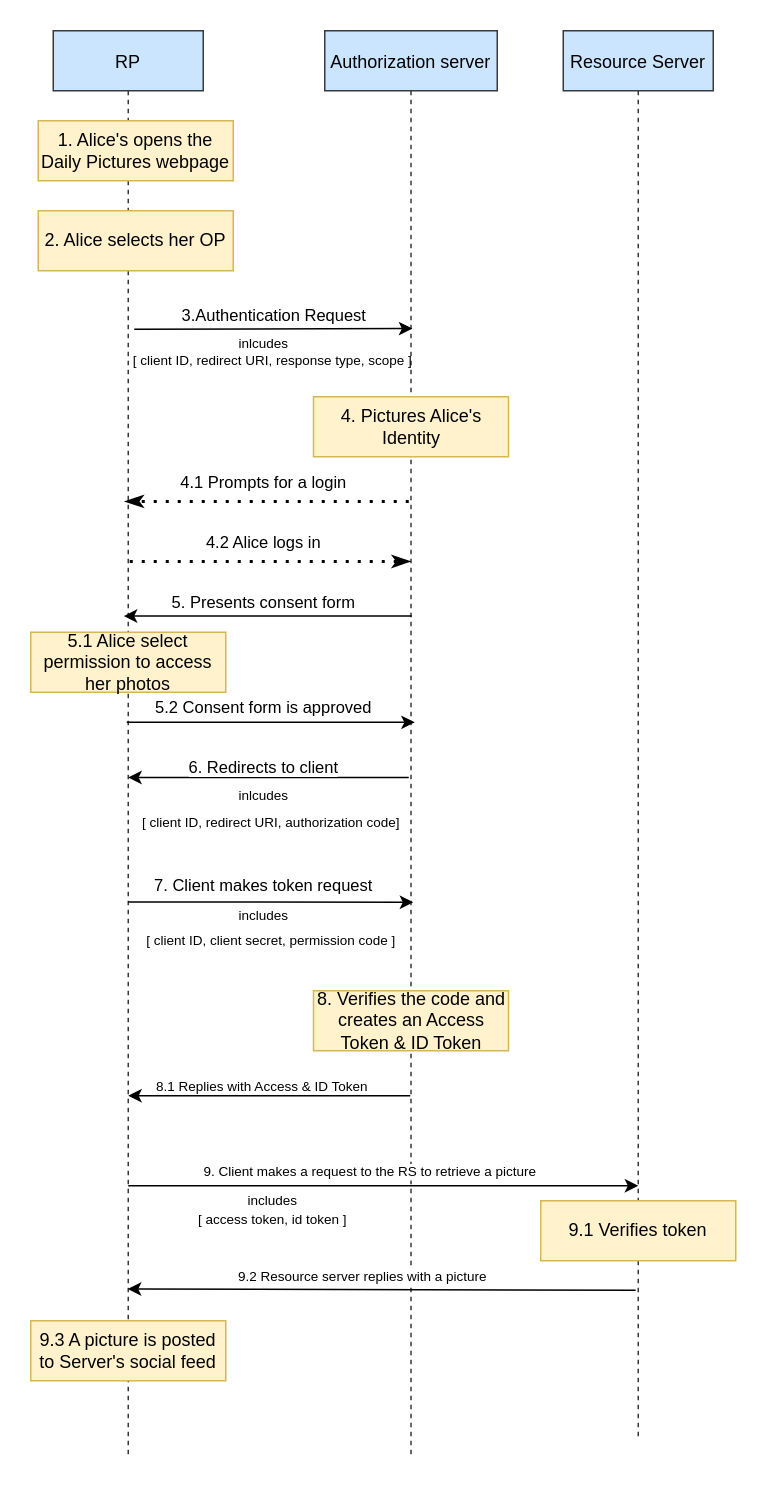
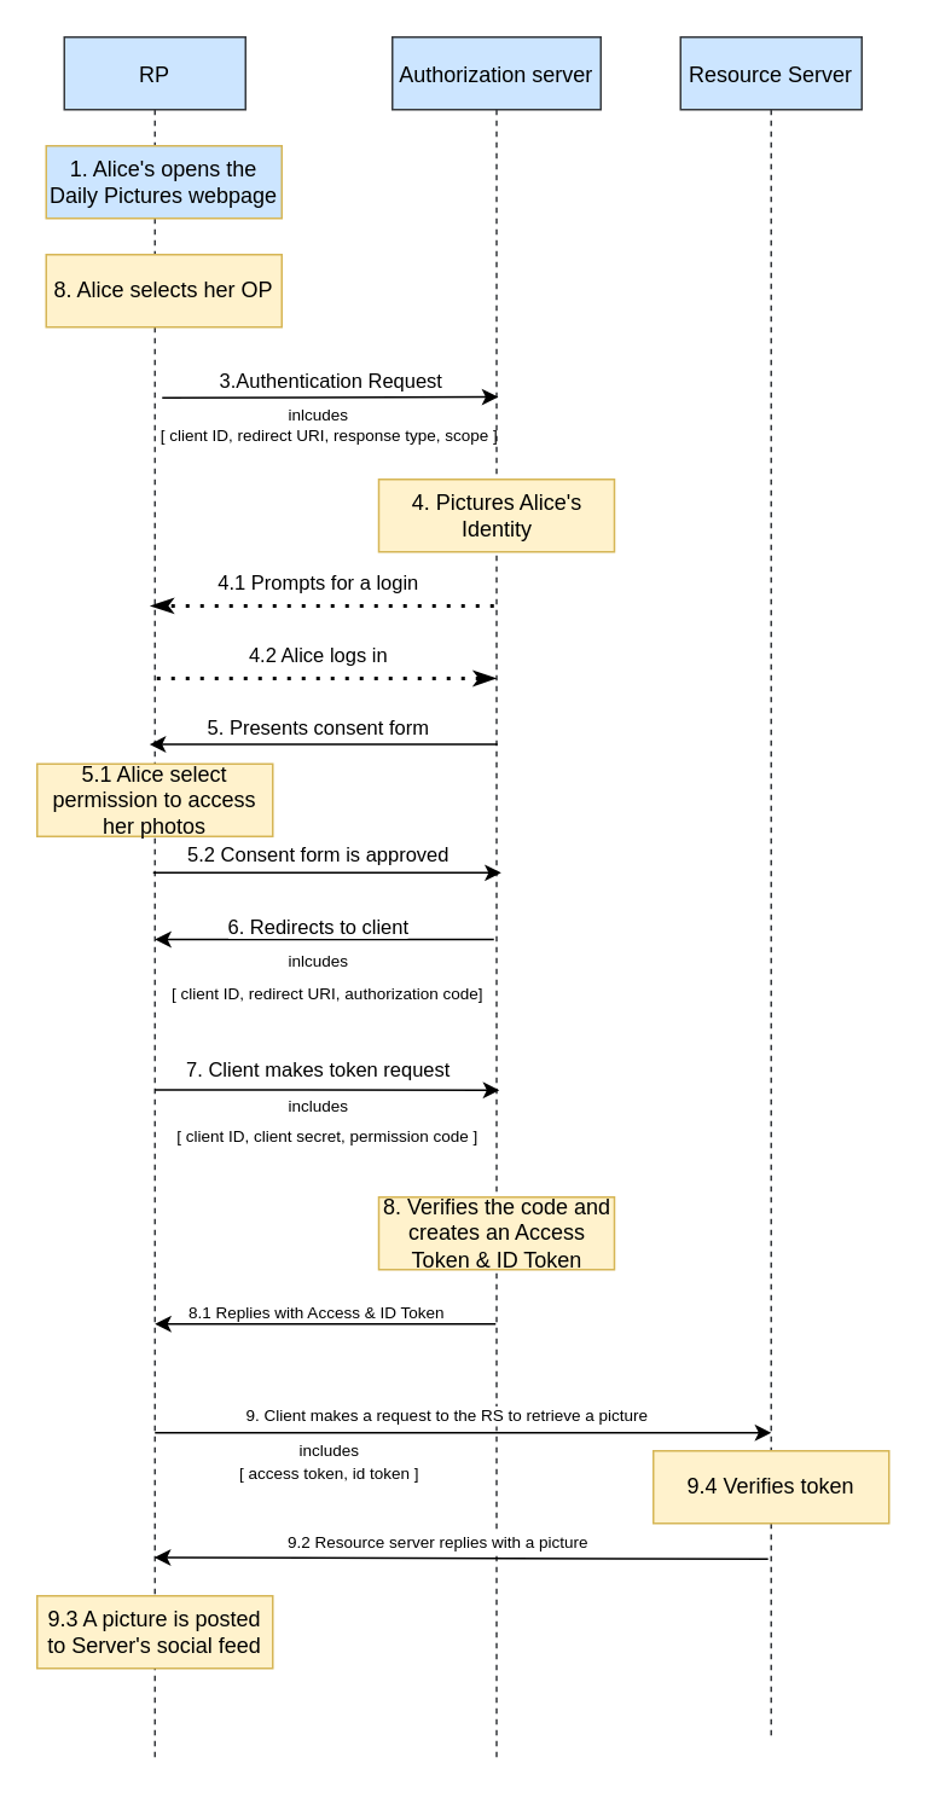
  <mxCell id="0" />
  <mxCell id="1" parent="0" />
  <mxCell id="2" value="RP" style="shape=umlLifeline;perimeter=lifelinePerimeter;container=1;collapsible=0;recursiveResize=0;rounded=0;shadow=0;strokeWidth=1;fillColor=#cce5ff;strokeColor=#36393d;" parent="1" vertex="1"><mxGeometry x="35" y="20" width="100" height="950" as="geometry" /></mxCell>
  <mxCell id="3" value="Authorization server" style="shape=umlLifeline;perimeter=lifelinePerimeter;container=1;collapsible=0;recursiveResize=0;rounded=0;shadow=0;strokeWidth=1;fillColor=#cce5ff;strokeColor=#36393d;" parent="1" vertex="1"><mxGeometry x="216" y="20" width="115" height="950" as="geometry" /></mxCell>
  <mxCell id="4" value="4. Pictures Alice's Identity" style="rounded=0;whiteSpace=wrap;html=1;fillColor=#fff2cc;strokeColor=#d6b656;" vertex="1" parent="3"><mxGeometry x="-7.5" y="244" width="130" height="40" as="geometry" /></mxCell>
  <mxCell id="5" value="Resource Server" style="shape=umlLifeline;perimeter=lifelinePerimeter;container=1;collapsible=0;recursiveResize=0;rounded=0;shadow=0;strokeWidth=1;fillColor=#cce5ff;strokeColor=#36393d;" vertex="1" parent="1"><mxGeometry x="375" y="20" width="100" height="940" as="geometry" /></mxCell>
- <mxCell id="6" value="2. Alice selects her OP" style="rounded=0;whiteSpace=wrap;html=1;fillColor=#fff2cc;strokeColor=#d6b656;" vertex="1" parent="1"><mxGeometry x="25" y="140" width="130" height="40" as="geometry" /></mxCell>
- <mxCell id="7" value="1. Alice's opens the Daily Pictures webpage" style="rounded=0;whiteSpace=wrap;html=1;fillColor=#fff2cc;strokeColor=#d6b656;" vertex="1" parent="1"><mxGeometry x="25" y="80" width="130" height="40" as="geometry" /></mxCell>
+ <mxCell id="6" value="8. Alice selects her OP" style="rounded=0;whiteSpace=wrap;html=1;fillColor=#fff2cc;strokeColor=#d6b656;" vertex="1" parent="1"><mxGeometry x="25" y="140" width="130" height="40" as="geometry" /></mxCell>
+ <mxCell id="7" value="1. Alice's opens the Daily Pictures webpage" style="rounded=0;whiteSpace=wrap;html=1;fillColor=#cce5ff;strokeColor=#d6b656;" vertex="1" parent="1"><mxGeometry x="25" y="80" width="130" height="40" as="geometry" /></mxCell>
  <mxCell id="8" value="3.Authentication Request" style="endArrow=classic;html=1;entryX=0.508;entryY=0.209;entryDx=0;entryDy=0;entryPerimeter=0;" edge="1" parent="1" target="3"><mxGeometry x="0.005" y="9" width="50" height="50" relative="1" as="geometry"><mxPoint x="89" y="219" as="sourcePoint" /><mxPoint x="255" y="219" as="targetPoint" /><mxPoint as="offset" /></mxGeometry></mxCell>
  <mxCell id="9" value="&lt;font style=&quot;font-size: 9px;&quot;&gt;[ client ID, redirect URI, response type, scope ]&lt;/font&gt;" style="text;html=1;align=center;verticalAlign=middle;resizable=0;points=[];autosize=1;strokeColor=none;fontSize=9;" vertex="1" parent="1"><mxGeometry x="81" y="230" width="200" height="20" as="geometry" /></mxCell>
  <mxCell id="10" value="4.1 Prompts for a login" style="endArrow=classicThin;dashed=1;html=1;dashPattern=1 3;strokeWidth=2;exitX=0.487;exitY=0.563;exitDx=0;exitDy=0;exitPerimeter=0;entryX=0.48;entryY=0.563;entryDx=0;entryDy=0;entryPerimeter=0;startArrow=none;startFill=0;endFill=1;" edge="1" parent="1"><mxGeometry x="0.026" y="-13" width="50" height="50" relative="1" as="geometry"><mxPoint x="272.005" y="333.76" as="sourcePoint" /><mxPoint x="83" y="333.76" as="targetPoint" /><mxPoint as="offset" /></mxGeometry></mxCell>
  <mxCell id="11" value="4.2 Alice logs in" style="endArrow=classicThin;dashed=1;html=1;dashPattern=1 3;strokeWidth=2;exitX=0.51;exitY=0.64;exitDx=0;exitDy=0;exitPerimeter=0;startArrow=none;startFill=0;endFill=1;" edge="1" parent="1"><mxGeometry x="-0.048" y="13" width="50" height="50" relative="1" as="geometry"><mxPoint x="86" y="373.8" as="sourcePoint" /><mxPoint x="273" y="373.8" as="targetPoint" /><mxPoint as="offset" /></mxGeometry></mxCell>
  <mxCell id="12" value="5. Presents consent form" style="endArrow=classic;html=1;exitX=0.504;exitY=0.71;exitDx=0;exitDy=0;exitPerimeter=0;entryX=0.47;entryY=0.71;entryDx=0;entryDy=0;entryPerimeter=0;" edge="1" parent="1"><mxGeometry x="0.031" y="-9" width="50" height="50" relative="1" as="geometry"><mxPoint x="273.96" y="410.2" as="sourcePoint" /><mxPoint x="82" y="410.2" as="targetPoint" /><mxPoint as="offset" /></mxGeometry></mxCell>
  <mxCell id="13" value="5.1 Alice select permission to access her photos" style="rounded=0;whiteSpace=wrap;html=1;fillColor=#fff2cc;strokeColor=#d6b656;" vertex="1" parent="1"><mxGeometry x="20" y="421" width="130" height="40" as="geometry" /></mxCell>
  <mxCell id="14" value="5.2 Consent form is approved" style="endArrow=classic;html=1;exitX=0.49;exitY=0.802;exitDx=0;exitDy=0;exitPerimeter=0;entryX=0.522;entryY=0.802;entryDx=0;entryDy=0;entryPerimeter=0;" edge="1" parent="1"><mxGeometry x="-0.052" y="10" width="50" height="50" relative="1" as="geometry"><mxPoint x="84" y="481.04" as="sourcePoint" /><mxPoint x="276.03" y="481.04" as="targetPoint" /><mxPoint as="offset" /></mxGeometry></mxCell>
  <mxCell id="15" value="6. Redirects to client" style="endArrow=classic;html=1;exitX=0.487;exitY=0.917;exitDx=0;exitDy=0;exitPerimeter=0;entryX=0.5;entryY=0.917;entryDx=0;entryDy=0;entryPerimeter=0;" edge="1" parent="1"><mxGeometry x="0.037" y="-7" width="50" height="50" relative="1" as="geometry"><mxPoint x="272.005" y="517.84" as="sourcePoint" /><mxPoint x="85" y="517.84" as="targetPoint" /><mxPoint as="offset" /></mxGeometry></mxCell>
  <mxCell id="16" value="&lt;font style=&quot;font-size: 9px&quot;&gt;[ client ID, client secret, permission code ]&lt;/font&gt;" style="text;html=1;align=center;verticalAlign=middle;resizable=0;points=[];autosize=1;strokeColor=none;" vertex="1" parent="1"><mxGeometry x="85" y="616" width="190" height="20" as="geometry" /></mxCell>
  <mxCell id="17" value="inlcudes" style="text;html=1;align=center;verticalAlign=middle;resizable=0;points=[];autosize=1;strokeColor=none;fontSize=9;" vertex="1" parent="1"><mxGeometry x="150" y="219" width="50" height="20" as="geometry" /></mxCell>
  <mxCell id="18" value="inlcudes" style="text;html=1;align=center;verticalAlign=middle;resizable=0;points=[];autosize=1;strokeColor=none;fontSize=9;" vertex="1" parent="1"><mxGeometry x="150" y="520" width="50" height="20" as="geometry" /></mxCell>
  <mxCell id="19" value="&lt;font style=&quot;font-size: 9px&quot;&gt;[ client ID, redirect URI, authorization code]&lt;/font&gt;" style="text;html=1;align=center;verticalAlign=middle;resizable=0;points=[];autosize=1;strokeColor=none;fontSize=9;" vertex="1" parent="1"><mxGeometry x="85" y="538" width="190" height="20" as="geometry" /></mxCell>
  <mxCell id="20" value="&lt;font style=&quot;font-size: 11px&quot;&gt;7. Client makes token request&lt;/font&gt;" style="endArrow=classic;html=1;fontSize=9;exitX=0.5;exitY=0.74;exitDx=0;exitDy=0;exitPerimeter=0;" edge="1" parent="1"><mxGeometry x="-0.053" y="11" width="50" height="50" relative="1" as="geometry"><mxPoint x="85" y="600.8" as="sourcePoint" /><mxPoint x="275" y="601" as="targetPoint" /><mxPoint as="offset" /></mxGeometry></mxCell>
  <mxCell id="21" value="includes" style="text;html=1;align=center;verticalAlign=middle;resizable=0;points=[];autosize=1;strokeColor=none;fontSize=9;" vertex="1" parent="1"><mxGeometry x="150" y="600" width="50" height="20" as="geometry" /></mxCell>
  <mxCell id="22" value="8. Verifies the code and creates an Access Token &amp;amp; ID Token" style="rounded=0;whiteSpace=wrap;html=1;fillColor=#fff2cc;strokeColor=#d6b656;" vertex="1" parent="1"><mxGeometry x="208.5" y="660" width="130" height="40" as="geometry" /></mxCell>
  <mxCell id="23" value="8.1 Replies with Access &amp;amp; ID Token" style="endArrow=classic;html=1;fontSize=9;" edge="1" parent="1" source="3"><mxGeometry x="0.049" y="-6" width="50" height="50" relative="1" as="geometry"><mxPoint x="274" y="730" as="sourcePoint" /><mxPoint x="85" y="730" as="targetPoint" /><mxPoint as="offset" /></mxGeometry></mxCell>
  <mxCell id="24" value="" style="endArrow=classic;html=1;fontSize=9;" edge="1" parent="1"><mxGeometry width="50" height="50" relative="1" as="geometry"><mxPoint x="85" y="790" as="sourcePoint" /><mxPoint x="425" y="790" as="targetPoint" /></mxGeometry></mxCell>
  <mxCell id="25" value="9. Client makes a request to the RS to retrieve a picture" style="edgeLabel;html=1;align=center;verticalAlign=middle;resizable=0;points=[];fontSize=9;" vertex="1" connectable="0" parent="24"><mxGeometry x="-0.397" relative="1" as="geometry"><mxPoint x="57" y="-10" as="offset" /></mxGeometry></mxCell>
  <mxCell id="26" value="" style="endArrow=classic;html=1;fontSize=9;exitX=0.483;exitY=0.952;exitDx=0;exitDy=0;exitPerimeter=0;entryX=0.497;entryY=0.951;entryDx=0;entryDy=0;entryPerimeter=0;" edge="1" parent="1"><mxGeometry width="50" height="50" relative="1" as="geometry"><mxPoint x="423.3" y="859.68" as="sourcePoint" /><mxPoint x="84.7" y="858.84" as="targetPoint" /></mxGeometry></mxCell>
  <mxCell id="27" value="9.2 Resource server replies with a picture" style="edgeLabel;html=1;align=center;verticalAlign=middle;resizable=0;points=[];fontSize=9;" vertex="1" connectable="0" parent="26"><mxGeometry x="0.083" relative="1" as="geometry"><mxPoint y="-9" as="offset" /></mxGeometry></mxCell>
- <mxCell id="28" value="9.1 Verifies token" style="rounded=0;whiteSpace=wrap;html=1;fillColor=#fff2cc;strokeColor=#d6b656;" vertex="1" parent="1"><mxGeometry x="360" y="800" width="130" height="40" as="geometry" /></mxCell>
+ <mxCell id="28" value="9.4 Verifies token" style="rounded=0;whiteSpace=wrap;html=1;fillColor=#fff2cc;strokeColor=#d6b656;" vertex="1" parent="1"><mxGeometry x="360" y="800" width="130" height="40" as="geometry" /></mxCell>
  <mxCell id="29" value="9.3 A picture is posted to Server's social feed" style="rounded=0;whiteSpace=wrap;html=1;fillColor=#fff2cc;strokeColor=#d6b656;" vertex="1" parent="1"><mxGeometry x="20" y="880" width="130" height="40" as="geometry" /></mxCell>
  <mxCell id="30" value="includes" style="text;html=1;align=center;verticalAlign=middle;resizable=0;points=[];autosize=1;strokeColor=none;fontSize=9;" vertex="1" parent="1"><mxGeometry x="156" y="790" width="50" height="20" as="geometry" /></mxCell>
  <mxCell id="31" value="&lt;font style=&quot;font-size: 9px;&quot;&gt;[ access token, id token ]&lt;/font&gt;" style="text;html=1;align=center;verticalAlign=middle;resizable=0;points=[];autosize=1;strokeColor=none;fontSize=9;" vertex="1" parent="1"><mxGeometry x="126" y="803" width="110" height="20" as="geometry" /></mxCell>
